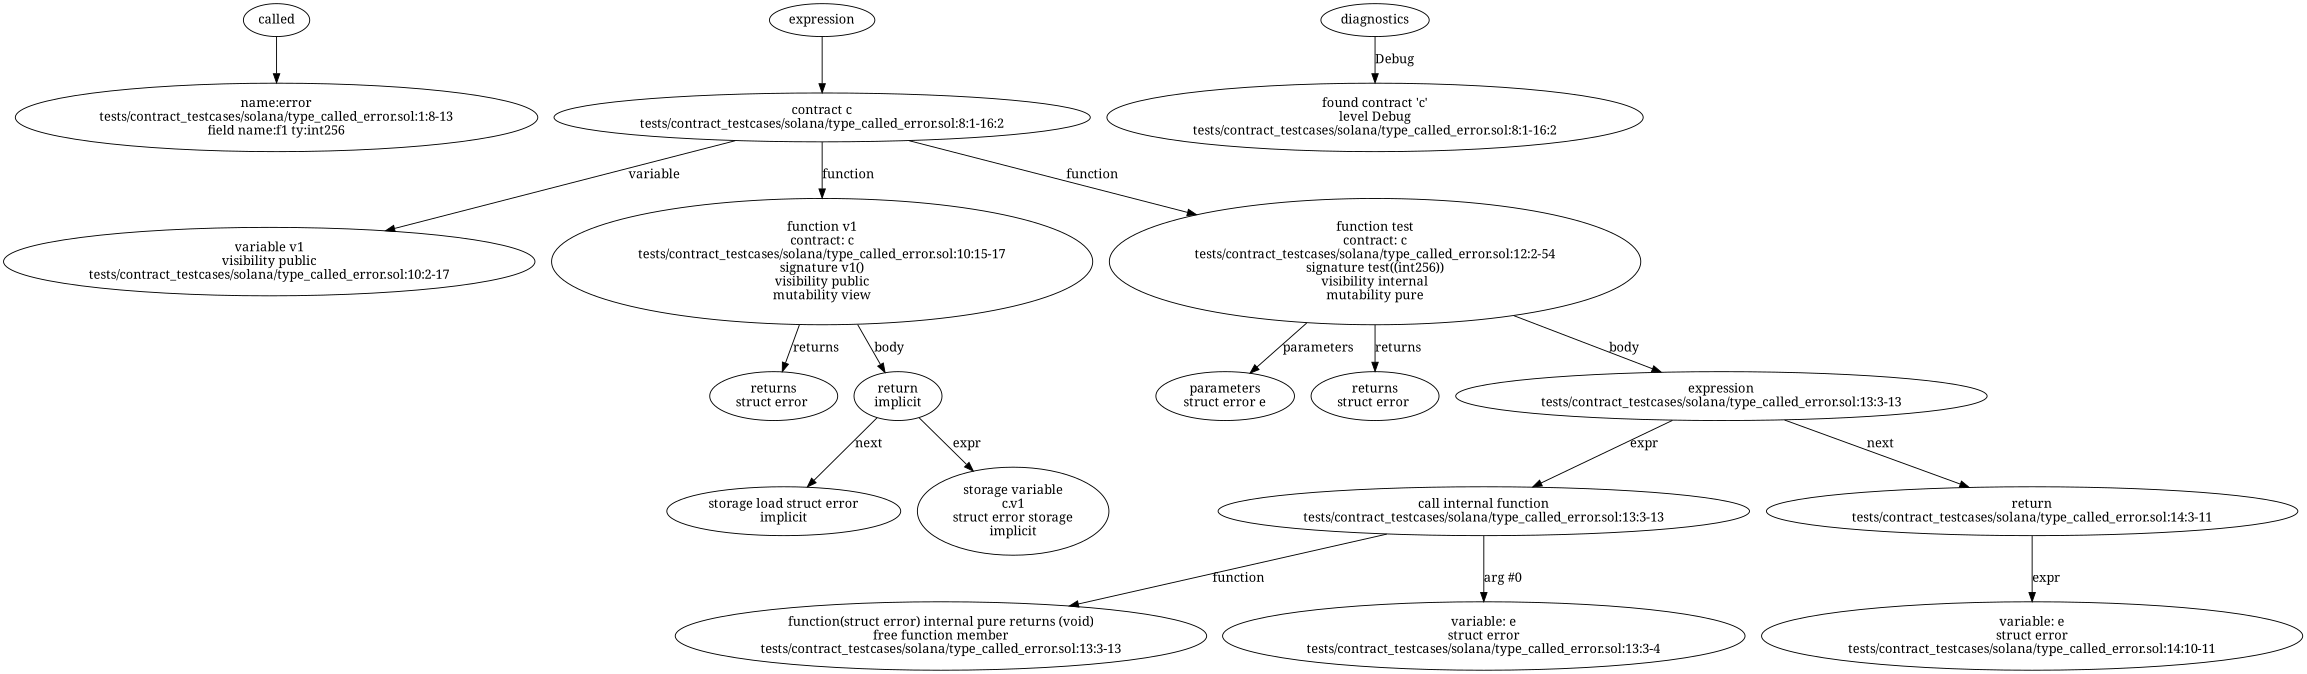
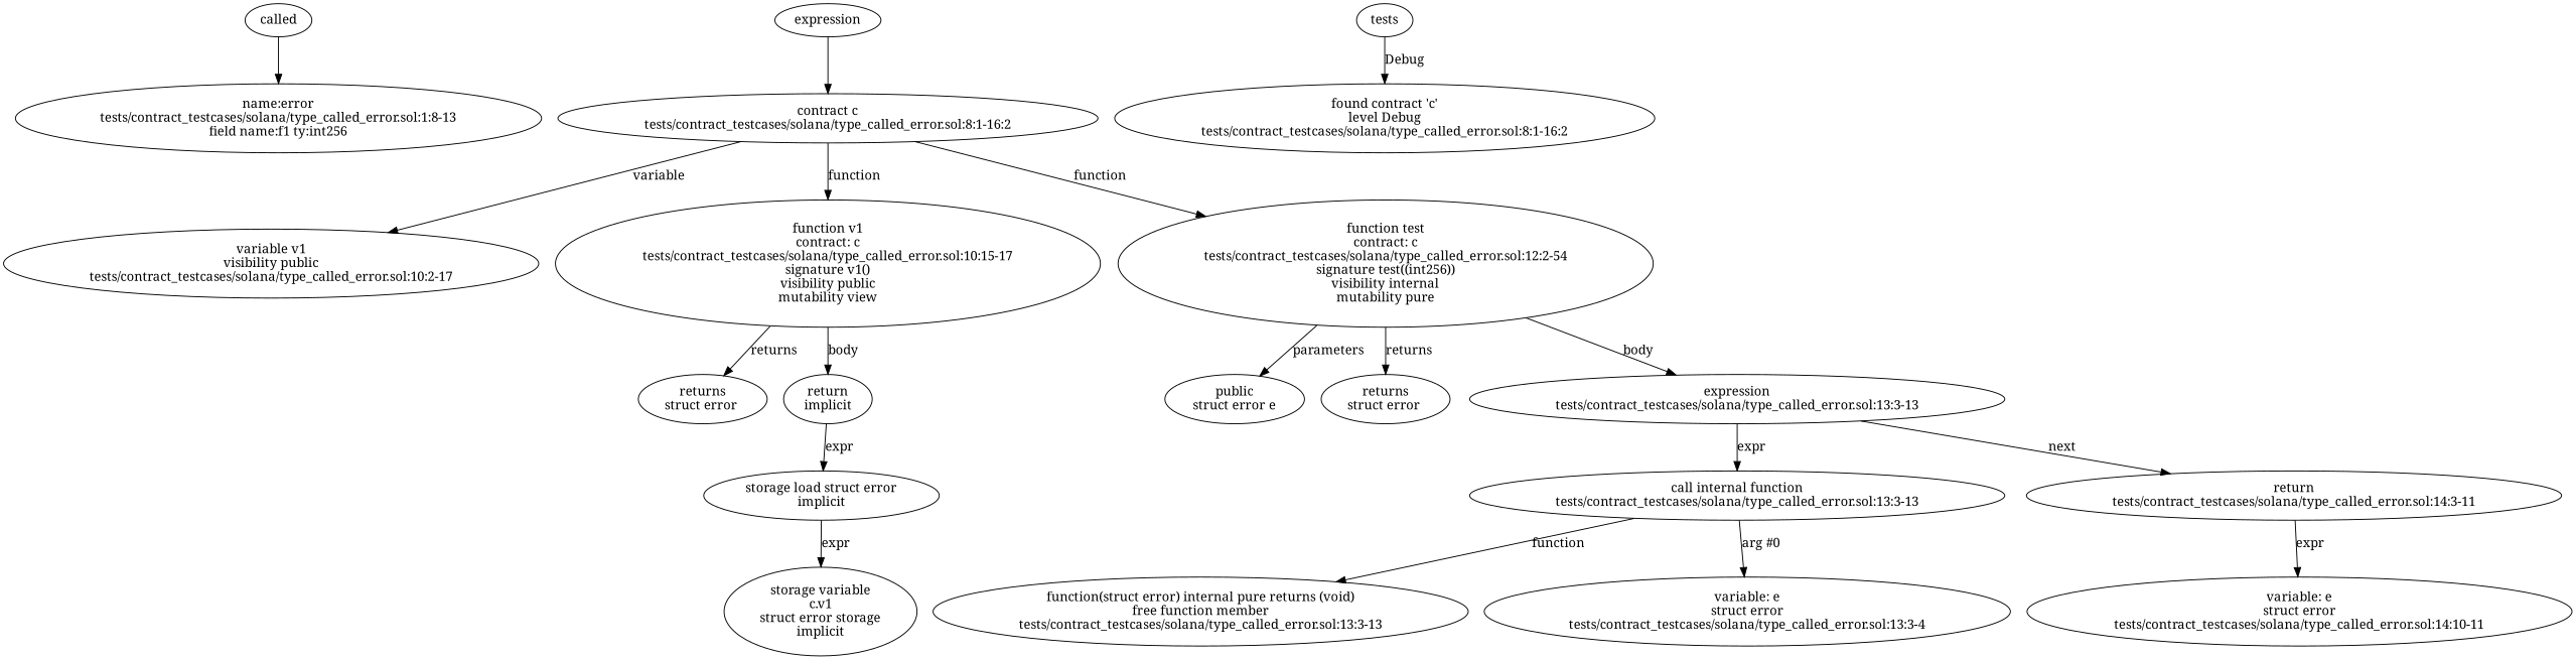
  strict digraph {
    fontname="Noto Serif"
    node [fontname="Noto Serif"]
    edge [fontname="Noto Serif"]
    n1 [label="name:error\ntests/contract_testcases/solana/type_called_error.sol:1:8-13\nfield name:f1 ty:int256"]
    n2 [label="contract c\ntests/contract_testcases/solana/type_called_error.sol:8:1-16:2"]
    n3 [label="variable v1\nvisibility public\ntests/contract_testcases/solana/type_called_error.sol:10:2-17"]
    n4 [label="function v1\ncontract: c\ntests/contract_testcases/solana/type_called_error.sol:10:15-17\nsignature v1()\nvisibility public\nmutability view"]
    n5 [label="function test\ncontract: c\ntests/contract_testcases/solana/type_called_error.sol:12:2-54\nsignature test((int256))\nvisibility internal\nmutability pure"]
    n6 [label="returns\nstruct error "]
    n7 [label="return\nimplicit"]
-   n8 [label="parameters\nstruct error e"]
+   n8 [label="public\nstruct error e"]
    n9 [label="returns\nstruct error "]
    n10 [label="expression\ntests/contract_testcases/solana/type_called_error.sol:13:3-13"]
    n11 [label="storage load struct error\nimplicit"]
    n12 [label="storage variable\nc.v1\nstruct error storage\nimplicit"]
    n13 [label="call internal function\ntests/contract_testcases/solana/type_called_error.sol:13:3-13"]
    n14 [label="return\ntests/contract_testcases/solana/type_called_error.sol:14:3-11"]
    n15 [label="function(struct error) internal pure returns (void)\nfree function member\ntests/contract_testcases/solana/type_called_error.sol:13:3-13"]
    n16 [label="variable: e\nstruct error\ntests/contract_testcases/solana/type_called_error.sol:13:3-4"]
    n17 [label="variable: e\nstruct error\ntests/contract_testcases/solana/type_called_error.sol:14:10-11"]
    n18 [label="found contract 'c'\nlevel Debug\ntests/contract_testcases/solana/type_called_error.sol:8:1-16:2"]
    n19 [label=called]
    n20 [label=expression]
-   diagnostics
+   diagnostics [label=tests]
    n2 -> n3 [label=variable]
    n2 -> n4 [label=function]
    n2 -> n5 [label=function]
    n4 -> n6 [label=returns]
    n4 -> n7 [label=body]
    n5 -> n8 [label=parameters]
    n5 -> n9 [label=returns]
    n5 -> n10 [label=body]
-   n7 -> n11 [label=next]
+   n7 -> n11 [label=expr]
    n10 -> n13 [label=expr]
    n10 -> n14 [label=next]
-   n7 -> n12 [label=expr]
+   n11 -> n12 [label=expr]
    n13 -> n15 [label=function]
    n13 -> n16 [label="arg #0"]
    n14 -> n17 [label=expr]
    n19 -> n1
    n20 -> n2
    diagnostics -> n18 [label=Debug]
  }
